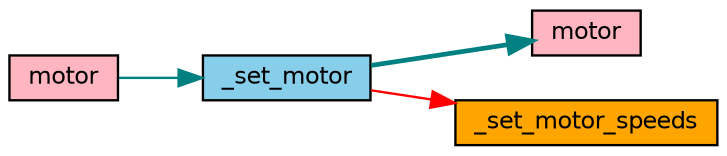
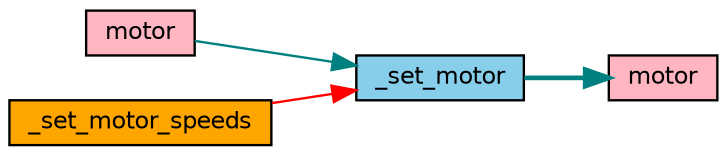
  digraph {
    rankdir=LR
    fontname="DejaVu Sans"
    node [color=black fillcolor=lightpink fontname="DejaVu Sans" fontsize=10 shape=record style=filled]
    edge [color=teal fontname="DejaVu Sans" fontsize=10 labelfontname=Helvetica labelfontsize=10 style=solid]
    n1 [fontcolor=black height=0.2 label=motor width=0.4]
    n2 [fillcolor=skyblue height=0.2 label=_set_motor width=0.4]
    n3 [height=0.2 label=motor width=0.4]
    n4 [fillcolor=orange height=0.2 label=_set_motor_speeds width=0.4]
    n1 -> n2
    n2 -> n3 [style=bold]
-   n2 -> n4 [color=red]
+   n4 -> n2 [color=red]
  }
